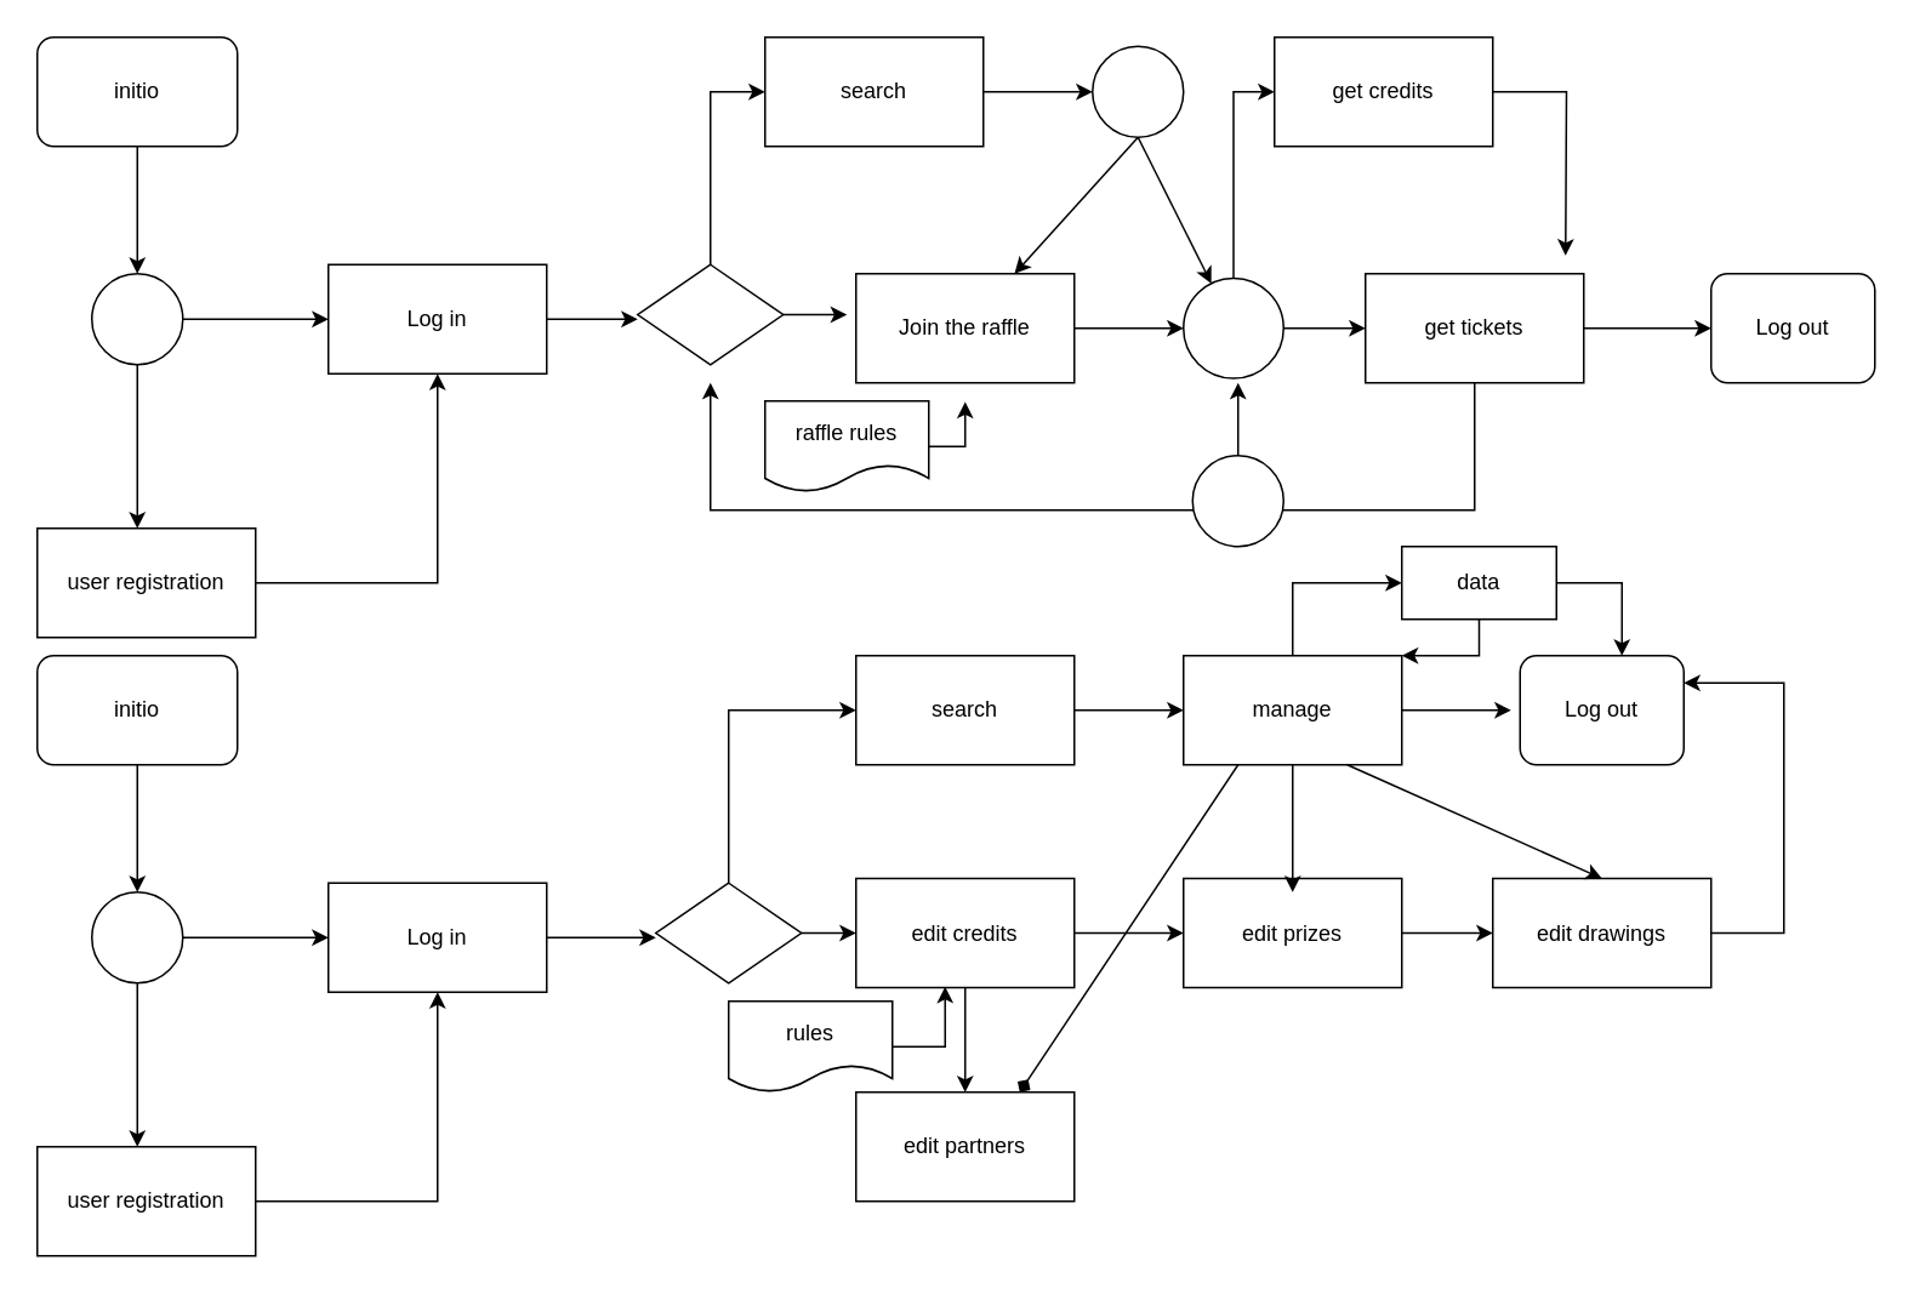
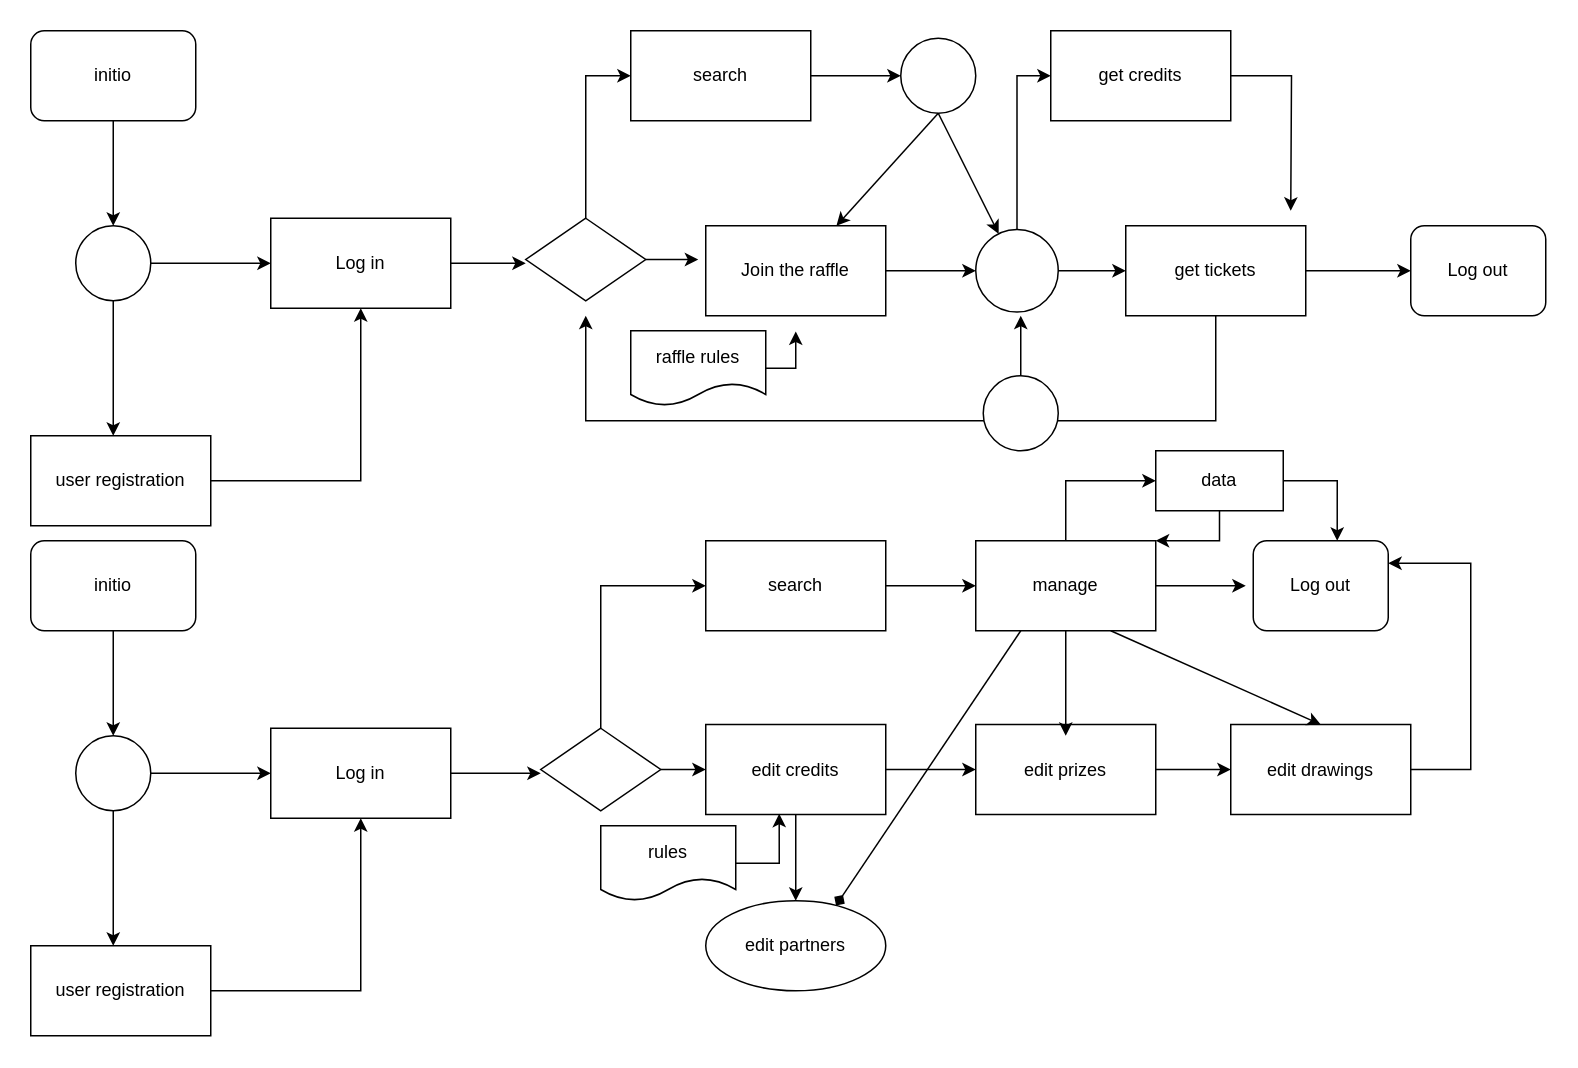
  <mxCell id="0" />
  <mxCell id="1" parent="0" />
  <mxCell id="2" style="edgeStyle=orthogonalEdgeStyle;rounded=0;orthogonalLoop=1;jettySize=auto;html=1;" edge="1" parent="1" source="3"><mxGeometry relative="1" as="geometry"><mxPoint x="75" y="150" as="targetPoint" /></mxGeometry></mxCell>
  <mxCell id="3" value="initio" style="rounded=1;whiteSpace=wrap;html=1;" vertex="1" parent="1"><mxGeometry x="20" y="20" width="110" height="60" as="geometry" /></mxCell>
  <mxCell id="4" style="edgeStyle=orthogonalEdgeStyle;rounded=0;orthogonalLoop=1;jettySize=auto;html=1;entryX=0.5;entryY=1;entryDx=0;entryDy=0;" edge="1" parent="1" source="5" target="10"><mxGeometry relative="1" as="geometry" /></mxCell>
  <mxCell id="5" value="user registration" style="rounded=0;whiteSpace=wrap;html=1;" vertex="1" parent="1"><mxGeometry x="20" y="290" width="120" height="60" as="geometry" /></mxCell>
  <mxCell id="6" style="edgeStyle=orthogonalEdgeStyle;rounded=0;orthogonalLoop=1;jettySize=auto;html=1;exitX=0.5;exitY=1;exitDx=0;exitDy=0;" edge="1" parent="1" source="8"><mxGeometry relative="1" as="geometry"><mxPoint x="75" y="290" as="targetPoint" /></mxGeometry></mxCell>
  <mxCell id="7" style="edgeStyle=orthogonalEdgeStyle;rounded=0;orthogonalLoop=1;jettySize=auto;html=1;exitX=1;exitY=0.5;exitDx=0;exitDy=0;" edge="1" parent="1" source="8" target="10"><mxGeometry relative="1" as="geometry"><mxPoint x="160" y="175" as="targetPoint" /></mxGeometry></mxCell>
  <mxCell id="8" value="" style="ellipse;whiteSpace=wrap;html=1;aspect=fixed;" vertex="1" parent="1"><mxGeometry x="50" y="150" width="50" height="50" as="geometry" /></mxCell>
  <mxCell id="9" style="edgeStyle=orthogonalEdgeStyle;rounded=0;orthogonalLoop=1;jettySize=auto;html=1;" edge="1" parent="1" source="10"><mxGeometry relative="1" as="geometry"><mxPoint x="350" y="175" as="targetPoint" /></mxGeometry></mxCell>
  <mxCell id="10" value="Log in&lt;br&gt;" style="rounded=0;whiteSpace=wrap;html=1;" vertex="1" parent="1"><mxGeometry x="180" y="145" width="120" height="60" as="geometry" /></mxCell>
  <mxCell id="11" style="edgeStyle=orthogonalEdgeStyle;rounded=0;orthogonalLoop=1;jettySize=auto;html=1;entryX=0;entryY=0.5;entryDx=0;entryDy=0;" edge="1" parent="1" source="13" target="15"><mxGeometry relative="1" as="geometry" /></mxCell>
  <mxCell id="12" style="edgeStyle=orthogonalEdgeStyle;rounded=0;orthogonalLoop=1;jettySize=auto;html=1;exitX=1;exitY=0.5;exitDx=0;exitDy=0;entryX=-0.042;entryY=0.383;entryDx=0;entryDy=0;entryPerimeter=0;" edge="1" parent="1" source="13" target="17"><mxGeometry relative="1" as="geometry" /></mxCell>
  <mxCell id="13" value="" style="rhombus;whiteSpace=wrap;html=1;" vertex="1" parent="1"><mxGeometry x="350" y="145" width="80" height="55" as="geometry" /></mxCell>
  <mxCell id="14" style="edgeStyle=orthogonalEdgeStyle;rounded=0;orthogonalLoop=1;jettySize=auto;html=1;" edge="1" parent="1" source="15"><mxGeometry relative="1" as="geometry"><mxPoint x="600" y="50" as="targetPoint" /></mxGeometry></mxCell>
  <mxCell id="15" value="search" style="rounded=0;whiteSpace=wrap;html=1;" vertex="1" parent="1"><mxGeometry x="420" y="20" width="120" height="60" as="geometry" /></mxCell>
  <mxCell id="16" style="edgeStyle=orthogonalEdgeStyle;rounded=0;orthogonalLoop=1;jettySize=auto;html=1;" edge="1" parent="1" source="17"><mxGeometry relative="1" as="geometry"><mxPoint x="650" y="180" as="targetPoint" /></mxGeometry></mxCell>
  <mxCell id="17" value="Join the raffle" style="rounded=0;whiteSpace=wrap;html=1;" vertex="1" parent="1"><mxGeometry x="470" y="150" width="120" height="60" as="geometry" /></mxCell>
  <mxCell id="18" style="edgeStyle=orthogonalEdgeStyle;rounded=0;orthogonalLoop=1;jettySize=auto;html=1;exitX=1;exitY=0.5;exitDx=0;exitDy=0;" edge="1" parent="1" source="20"><mxGeometry relative="1" as="geometry"><mxPoint x="750" y="180" as="targetPoint" /></mxGeometry></mxCell>
  <mxCell id="19" style="edgeStyle=orthogonalEdgeStyle;rounded=0;orthogonalLoop=1;jettySize=auto;html=1;entryX=0;entryY=0.5;entryDx=0;entryDy=0;" edge="1" parent="1" source="20" target="22"><mxGeometry relative="1" as="geometry" /></mxCell>
  <mxCell id="20" value="" style="ellipse;whiteSpace=wrap;html=1;aspect=fixed;" vertex="1" parent="1"><mxGeometry x="650" y="152.5" width="55" height="55" as="geometry" /></mxCell>
  <mxCell id="21" style="edgeStyle=orthogonalEdgeStyle;rounded=0;orthogonalLoop=1;jettySize=auto;html=1;" edge="1" parent="1" source="22"><mxGeometry relative="1" as="geometry"><mxPoint x="860" y="140" as="targetPoint" /></mxGeometry></mxCell>
  <mxCell id="22" value="get credits" style="rounded=0;whiteSpace=wrap;html=1;" vertex="1" parent="1"><mxGeometry x="700" y="20" width="120" height="60" as="geometry" /></mxCell>
  <mxCell id="23" style="edgeStyle=orthogonalEdgeStyle;rounded=0;orthogonalLoop=1;jettySize=auto;html=1;exitX=0.5;exitY=1;exitDx=0;exitDy=0;" edge="1" parent="1" source="25"><mxGeometry relative="1" as="geometry"><mxPoint x="390" y="210" as="targetPoint" /><Array as="points"><mxPoint x="810" y="280" /><mxPoint x="390" y="280" /></Array></mxGeometry></mxCell>
  <mxCell id="24" style="edgeStyle=orthogonalEdgeStyle;rounded=0;orthogonalLoop=1;jettySize=auto;html=1;" edge="1" parent="1" source="25" target="28"><mxGeometry relative="1" as="geometry"><mxPoint x="920" y="180" as="targetPoint" /></mxGeometry></mxCell>
  <mxCell id="25" value="get tickets" style="rounded=0;whiteSpace=wrap;html=1;" vertex="1" parent="1"><mxGeometry x="750" y="150" width="120" height="60" as="geometry" /></mxCell>
  <mxCell id="26" style="edgeStyle=orthogonalEdgeStyle;rounded=0;orthogonalLoop=1;jettySize=auto;html=1;" edge="1" parent="1" source="27"><mxGeometry relative="1" as="geometry"><mxPoint x="530" y="220" as="targetPoint" /></mxGeometry></mxCell>
  <mxCell id="27" value="raffle rules" style="shape=document;whiteSpace=wrap;html=1;boundedLbl=1;" vertex="1" parent="1"><mxGeometry x="420" y="220" width="90" height="50" as="geometry" /></mxCell>
  <mxCell id="28" value="Log out" style="rounded=1;whiteSpace=wrap;html=1;" vertex="1" parent="1"><mxGeometry x="940" y="150" width="90" height="60" as="geometry" /></mxCell>
  <mxCell id="29" value="" style="ellipse;whiteSpace=wrap;html=1;aspect=fixed;" vertex="1" parent="1"><mxGeometry x="600" y="25" width="50" height="50" as="geometry" /></mxCell>
  <mxCell id="30" value="" style="endArrow=classic;html=1;" edge="1" parent="1"><mxGeometry width="50" height="50" relative="1" as="geometry"><mxPoint x="680" y="300" as="sourcePoint" /><mxPoint x="680" y="210" as="targetPoint" /></mxGeometry></mxCell>
  <mxCell id="31" value="" style="ellipse;whiteSpace=wrap;html=1;aspect=fixed;" vertex="1" parent="1"><mxGeometry x="655" y="250" width="50" height="50" as="geometry" /></mxCell>
  <mxCell id="32" value="" style="endArrow=classic;html=1;exitX=0.5;exitY=1;exitDx=0;exitDy=0;" edge="1" parent="1" source="29" target="17"><mxGeometry width="50" height="50" relative="1" as="geometry"><mxPoint x="500" y="430" as="sourcePoint" /><mxPoint x="550" y="380" as="targetPoint" /></mxGeometry></mxCell>
  <mxCell id="33" value="" style="endArrow=classic;html=1;exitX=0.5;exitY=1;exitDx=0;exitDy=0;" edge="1" parent="1" source="29" target="20"><mxGeometry width="50" height="50" relative="1" as="geometry"><mxPoint x="630" y="80" as="sourcePoint" /><mxPoint x="550" y="380" as="targetPoint" /></mxGeometry></mxCell>
  <mxCell id="34" style="edgeStyle=orthogonalEdgeStyle;rounded=0;orthogonalLoop=1;jettySize=auto;html=1;" edge="1" parent="1" source="35"><mxGeometry relative="1" as="geometry"><mxPoint x="75" y="490" as="targetPoint" /></mxGeometry></mxCell>
  <mxCell id="35" value="initio" style="rounded=1;whiteSpace=wrap;html=1;" vertex="1" parent="1"><mxGeometry x="20" y="360" width="110" height="60" as="geometry" /></mxCell>
  <mxCell id="36" style="edgeStyle=orthogonalEdgeStyle;rounded=0;orthogonalLoop=1;jettySize=auto;html=1;entryX=0.5;entryY=1;entryDx=0;entryDy=0;" edge="1" parent="1" source="37" target="42"><mxGeometry relative="1" as="geometry" /></mxCell>
  <mxCell id="37" value="user registration" style="rounded=0;whiteSpace=wrap;html=1;" vertex="1" parent="1"><mxGeometry x="20" y="630" width="120" height="60" as="geometry" /></mxCell>
  <mxCell id="38" style="edgeStyle=orthogonalEdgeStyle;rounded=0;orthogonalLoop=1;jettySize=auto;html=1;exitX=0.5;exitY=1;exitDx=0;exitDy=0;" edge="1" parent="1" source="40"><mxGeometry relative="1" as="geometry"><mxPoint x="75" y="630" as="targetPoint" /></mxGeometry></mxCell>
  <mxCell id="39" style="edgeStyle=orthogonalEdgeStyle;rounded=0;orthogonalLoop=1;jettySize=auto;html=1;exitX=1;exitY=0.5;exitDx=0;exitDy=0;" edge="1" parent="1" source="40" target="42"><mxGeometry relative="1" as="geometry"><mxPoint x="160" y="515" as="targetPoint" /></mxGeometry></mxCell>
  <mxCell id="40" value="" style="ellipse;whiteSpace=wrap;html=1;aspect=fixed;" vertex="1" parent="1"><mxGeometry x="50" y="490" width="50" height="50" as="geometry" /></mxCell>
  <mxCell id="41" style="edgeStyle=orthogonalEdgeStyle;rounded=0;orthogonalLoop=1;jettySize=auto;html=1;" edge="1" parent="1" source="42"><mxGeometry relative="1" as="geometry"><mxPoint x="360" y="515" as="targetPoint" /></mxGeometry></mxCell>
  <mxCell id="42" value="Log in&lt;br&gt;" style="rounded=0;whiteSpace=wrap;html=1;" vertex="1" parent="1"><mxGeometry x="180" y="485" width="120" height="60" as="geometry" /></mxCell>
  <mxCell id="43" style="edgeStyle=orthogonalEdgeStyle;rounded=0;orthogonalLoop=1;jettySize=auto;html=1;exitX=1;exitY=0.5;exitDx=0;exitDy=0;" edge="1" parent="1" source="44" target="53"><mxGeometry relative="1" as="geometry"><mxPoint x="620" y="390" as="targetPoint" /></mxGeometry></mxCell>
  <mxCell id="44" value="search" style="rounded=0;whiteSpace=wrap;html=1;" vertex="1" parent="1"><mxGeometry x="470" y="360" width="120" height="60" as="geometry" /></mxCell>
  <mxCell id="45" style="edgeStyle=orthogonalEdgeStyle;rounded=0;orthogonalLoop=1;jettySize=auto;html=1;exitX=1;exitY=0.5;exitDx=0;exitDy=0;" edge="1" parent="1" source="47" target="57"><mxGeometry relative="1" as="geometry" /></mxCell>
  <mxCell id="46" style="edgeStyle=orthogonalEdgeStyle;rounded=0;orthogonalLoop=1;jettySize=auto;html=1;exitX=0.5;exitY=1;exitDx=0;exitDy=0;" edge="1" parent="1" source="47" target="60"><mxGeometry relative="1" as="geometry"><mxPoint x="530" y="590" as="targetPoint" /></mxGeometry></mxCell>
  <mxCell id="47" value="edit credits" style="rounded=0;whiteSpace=wrap;html=1;" vertex="1" parent="1"><mxGeometry x="470" y="482.5" width="120" height="60" as="geometry" /></mxCell>
  <mxCell id="48" style="edgeStyle=orthogonalEdgeStyle;rounded=0;orthogonalLoop=1;jettySize=auto;html=1;exitX=1;exitY=0.5;exitDx=0;exitDy=0;entryX=0;entryY=0.5;entryDx=0;entryDy=0;" edge="1" parent="1" source="50" target="47"><mxGeometry relative="1" as="geometry" /></mxCell>
  <mxCell id="49" style="edgeStyle=orthogonalEdgeStyle;rounded=0;orthogonalLoop=1;jettySize=auto;html=1;exitX=0.5;exitY=0;exitDx=0;exitDy=0;entryX=0;entryY=0.5;entryDx=0;entryDy=0;" edge="1" parent="1" source="50" target="44"><mxGeometry relative="1" as="geometry" /></mxCell>
  <mxCell id="50" value="" style="rhombus;whiteSpace=wrap;html=1;" vertex="1" parent="1"><mxGeometry x="360" y="485" width="80" height="55" as="geometry" /></mxCell>
  <mxCell id="51" style="edgeStyle=orthogonalEdgeStyle;rounded=0;orthogonalLoop=1;jettySize=auto;html=1;exitX=1;exitY=0.5;exitDx=0;exitDy=0;" edge="1" parent="1" source="53"><mxGeometry relative="1" as="geometry"><mxPoint x="830" y="390" as="targetPoint" /></mxGeometry></mxCell>
  <mxCell id="52" style="edgeStyle=orthogonalEdgeStyle;rounded=0;orthogonalLoop=1;jettySize=auto;html=1;exitX=0.5;exitY=0;exitDx=0;exitDy=0;entryX=0;entryY=0.5;entryDx=0;entryDy=0;" edge="1" parent="1" source="53" target="68"><mxGeometry relative="1" as="geometry" /></mxCell>
  <mxCell id="53" value="manage" style="rounded=0;whiteSpace=wrap;html=1;" vertex="1" parent="1"><mxGeometry x="650" y="360" width="120" height="60" as="geometry" /></mxCell>
  <mxCell id="54" style="edgeStyle=orthogonalEdgeStyle;rounded=0;orthogonalLoop=1;jettySize=auto;html=1;exitX=1;exitY=0.5;exitDx=0;exitDy=0;" edge="1" parent="1" source="55"><mxGeometry relative="1" as="geometry"><mxPoint x="920" y="400" as="targetPoint" /></mxGeometry></mxCell>
  <mxCell id="55" value="Log out" style="rounded=1;whiteSpace=wrap;html=1;" vertex="1" parent="1"><mxGeometry x="835" y="360" width="90" height="60" as="geometry" /></mxCell>
  <mxCell id="56" style="edgeStyle=orthogonalEdgeStyle;rounded=0;orthogonalLoop=1;jettySize=auto;html=1;exitX=1;exitY=0.5;exitDx=0;exitDy=0;entryX=0;entryY=0.5;entryDx=0;entryDy=0;" edge="1" parent="1" source="57" target="59"><mxGeometry relative="1" as="geometry" /></mxCell>
  <mxCell id="57" value="edit prizes" style="rounded=0;whiteSpace=wrap;html=1;" vertex="1" parent="1"><mxGeometry x="650" y="482.5" width="120" height="60" as="geometry" /></mxCell>
  <mxCell id="58" style="edgeStyle=orthogonalEdgeStyle;rounded=0;orthogonalLoop=1;jettySize=auto;html=1;exitX=1;exitY=0.5;exitDx=0;exitDy=0;entryX=1;entryY=0.25;entryDx=0;entryDy=0;" edge="1" parent="1" source="59" target="55"><mxGeometry relative="1" as="geometry"><Array as="points"><mxPoint x="980" y="513" /><mxPoint x="980" y="375" /></Array></mxGeometry></mxCell>
  <mxCell id="59" value="edit drawings" style="rounded=0;whiteSpace=wrap;html=1;" vertex="1" parent="1"><mxGeometry x="820" y="482.5" width="120" height="60" as="geometry" /></mxCell>
- <mxCell id="60" value="edit partners" style="rounded=0;whiteSpace=wrap;html=1;" vertex="1" parent="1"><mxGeometry x="470" y="600" width="120" height="60" as="geometry" /></mxCell>
+ <mxCell id="60" value="edit partners" style="ellipse;whiteSpace=wrap;html=1;" vertex="1" parent="1"><mxGeometry x="470" y="600" width="120" height="60" as="geometry" /></mxCell>
  <mxCell id="61" value="" style="endArrow=classic;html=1;exitX=0.5;exitY=1;exitDx=0;exitDy=0;entryX=0.5;entryY=0.125;entryDx=0;entryDy=0;entryPerimeter=0;" edge="1" parent="1" source="53" target="57"><mxGeometry width="50" height="50" relative="1" as="geometry"><mxPoint x="500" y="430" as="sourcePoint" /><mxPoint x="550" y="380" as="targetPoint" /></mxGeometry></mxCell>
  <mxCell id="62" value="" style="endArrow=diamond;html=1;entryX=0.75;entryY=0;entryDx=0;entryDy=0;exitX=0.25;exitY=1;exitDx=0;exitDy=0;" edge="1" parent="1" source="53" target="60"><mxGeometry width="50" height="50" relative="1" as="geometry"><mxPoint x="500" y="430" as="sourcePoint" /><mxPoint x="550" y="380" as="targetPoint" /></mxGeometry></mxCell>
  <mxCell id="63" value="" style="endArrow=classic;html=1;entryX=0.5;entryY=0;entryDx=0;entryDy=0;exitX=0.75;exitY=1;exitDx=0;exitDy=0;" edge="1" parent="1" source="53" target="59"><mxGeometry width="50" height="50" relative="1" as="geometry"><mxPoint x="500" y="430" as="sourcePoint" /><mxPoint x="550" y="380" as="targetPoint" /></mxGeometry></mxCell>
  <mxCell id="64" style="edgeStyle=orthogonalEdgeStyle;rounded=0;orthogonalLoop=1;jettySize=auto;html=1;exitX=1;exitY=0.5;exitDx=0;exitDy=0;entryX=0.408;entryY=0.992;entryDx=0;entryDy=0;entryPerimeter=0;" edge="1" parent="1" source="65" target="47"><mxGeometry relative="1" as="geometry" /></mxCell>
  <mxCell id="65" value="rules" style="shape=document;whiteSpace=wrap;html=1;boundedLbl=1;" vertex="1" parent="1"><mxGeometry x="400" y="550" width="90" height="50" as="geometry" /></mxCell>
  <mxCell id="66" style="edgeStyle=orthogonalEdgeStyle;rounded=0;orthogonalLoop=1;jettySize=auto;html=1;exitX=1;exitY=0.5;exitDx=0;exitDy=0;entryX=0.622;entryY=0;entryDx=0;entryDy=0;entryPerimeter=0;" edge="1" parent="1" source="68" target="55"><mxGeometry relative="1" as="geometry" /></mxCell>
  <mxCell id="67" style="edgeStyle=orthogonalEdgeStyle;rounded=0;orthogonalLoop=1;jettySize=auto;html=1;exitX=0.5;exitY=1;exitDx=0;exitDy=0;entryX=1;entryY=0;entryDx=0;entryDy=0;" edge="1" parent="1" source="68" target="53"><mxGeometry relative="1" as="geometry" /></mxCell>
  <mxCell id="68" value="data" style="rounded=0;whiteSpace=wrap;html=1;" vertex="1" parent="1"><mxGeometry x="770" y="300" width="85" height="40" as="geometry" /></mxCell>
